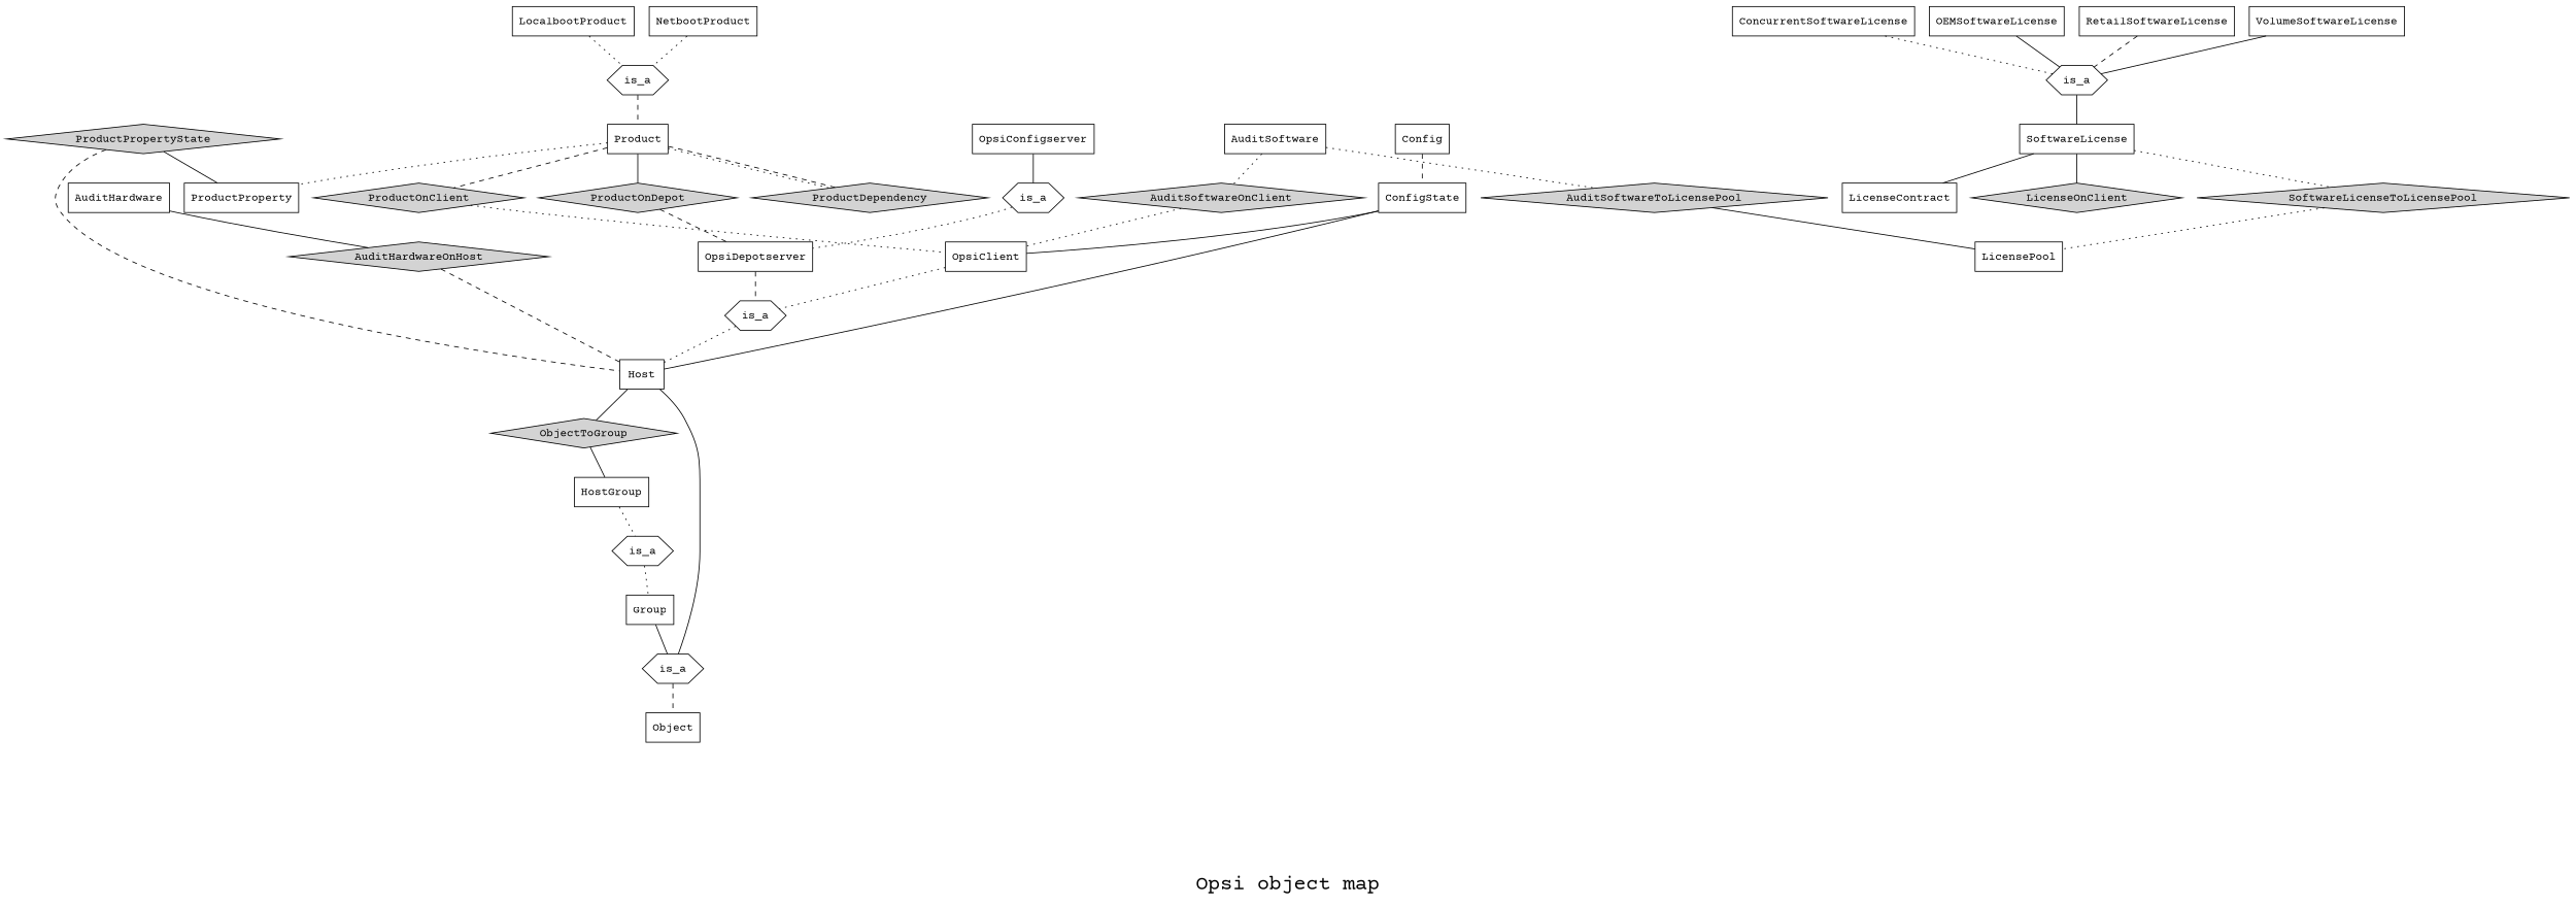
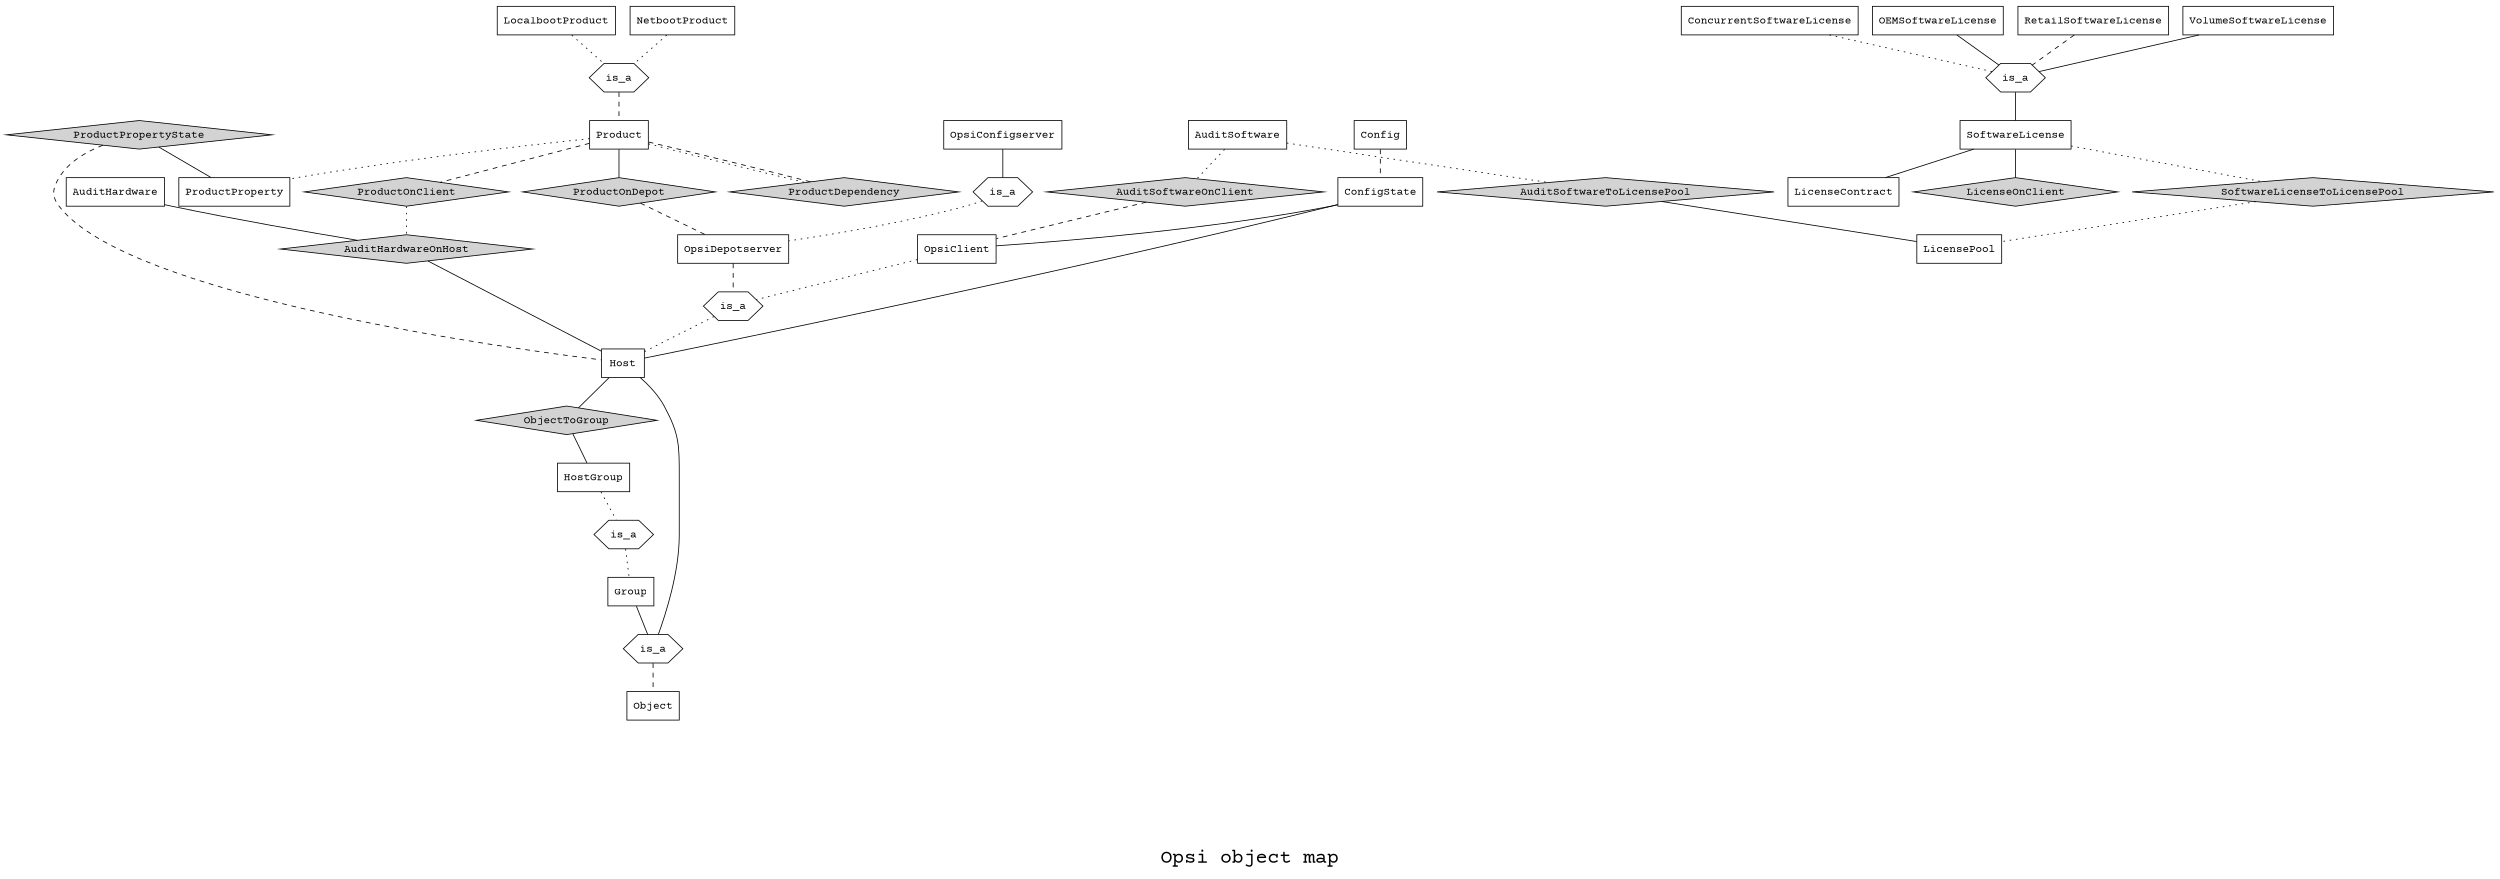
  graph {
    fontname="Courier Prime"
    fontsize=25
    label="\n\nOpsi object map"
    splines=true
    node [fontname="Courier Prime" shape=box]
    edge [arrowhead=none fontname="Courier Prime" style=solid]
    n1 [label=ObjectToGroup shape=diamond style=filled]
    n2 [label=is_a shape=hexagon style=solid]
    n3 [label=is_a shape=hexagon style=solid]
    n4 [label=is_a shape=hexagon style=solid]
    n5 [label=is_a shape=hexagon style=solid]
    n6 [label=is_a shape=hexagon style=solid]
    n7 [label=is_a shape=hexagon style=solid]
    HostGroup
    Object
    Group
    SoftwareLicense
    Product
    OpsiDepotserver
    Host
    AuditHardwareOnHost [shape=diamond style=filled]
    AuditHardware
    AuditSoftwareOnClient [shape=diamond style=filled]
    AuditSoftware
    AuditSoftwareToLicensePool [shape=diamond style=filled]
    OpsiClient
    LicensePool
    ConcurrentSoftwareLicense
    Config
    ConfigState
    LocalbootProduct
    NetbootProduct
    OEMSoftwareLicense
    OpsiConfigserver
    ProductProperty
    ProductDependency [shape=diamond style=filled]
    ProductOnClient [shape=diamond style=filled]
    ProductOnDepot [shape=diamond style=filled]
    RetailSoftwareLicense
    LicenseContract
    LicenseOnClient [shape=diamond style=filled]
    SoftwareLicenseToLicensePool [shape=diamond style=filled]
    VolumeSoftwareLicense
    ProductPropertyState [shape=diamond style=filled]
    subgraph sub_1 {
      n1
    }
    subgraph sub_2 {
      n2
      n3
      n4
      n5
      n6
      n7
    }
    n1 -- HostGroup
    n2 -- Object [arrowhead=normal style=dashed]
    n3 -- Group [arrowhead=normal style=dotted]
    n4 -- SoftwareLicense [arrowhead=normal]
    n5 -- Product [arrowhead=normal style=dashed]
    n6 -- OpsiDepotserver [arrowhead=normal style=dotted]
    n7 -- Host [arrowhead=normal style=dotted]
    HostGroup -- n3 [arrowhead=normal style=dotted]
    Group -- n2 [arrowhead=normal]
    SoftwareLicense -- LicenseContract
    SoftwareLicense -- LicenseOnClient
    SoftwareLicense -- SoftwareLicenseToLicensePool [style=dotted]
    Product -- ProductProperty [style=dotted]
    Product -- ProductDependency [style=dotted]
    Product -- ProductOnClient [style=dashed]
    Product -- ProductOnDepot
    OpsiDepotserver -- n7 [arrowhead=normal style=dashed]
    Host -- n1
    Host -- n2 [arrowhead=normal]
-   AuditHardwareOnHost -- Host [style=dashed]
+   AuditHardwareOnHost -- Host
    AuditHardware -- AuditHardwareOnHost
-   AuditSoftwareOnClient -- OpsiClient [style=dotted]
+   AuditSoftwareOnClient -- OpsiClient [style=dashed]
    AuditSoftware -- AuditSoftwareOnClient [style=dotted]
    AuditSoftware -- AuditSoftwareToLicensePool [style=dotted]
    AuditSoftwareToLicensePool -- LicensePool
    OpsiClient -- n7 [arrowhead=normal style=dotted]
    ConcurrentSoftwareLicense -- n4 [arrowhead=normal style=dotted]
    Config -- ConfigState [style=dashed]
    ConfigState -- Host
    ConfigState -- OpsiClient
    LocalbootProduct -- n5 [arrowhead=normal style=dotted]
    NetbootProduct -- n5 [arrowhead=normal style=dotted]
    OEMSoftwareLicense -- n4 [arrowhead=normal]
    OpsiConfigserver -- n6 [arrowhead=normal]
    ProductDependency -- Product [style=dashed]
-   ProductOnClient -- OpsiClient [style=dotted]
+   ProductOnClient -- AuditHardwareOnHost [style=dotted]
    ProductOnDepot -- OpsiDepotserver [style=dashed]
    RetailSoftwareLicense -- n4 [arrowhead=normal style=dashed]
    SoftwareLicenseToLicensePool -- LicensePool [style=dotted]
    VolumeSoftwareLicense -- n4 [arrowhead=normal]
    ProductPropertyState -- Host [style=dashed]
    ProductPropertyState -- ProductProperty
  }
